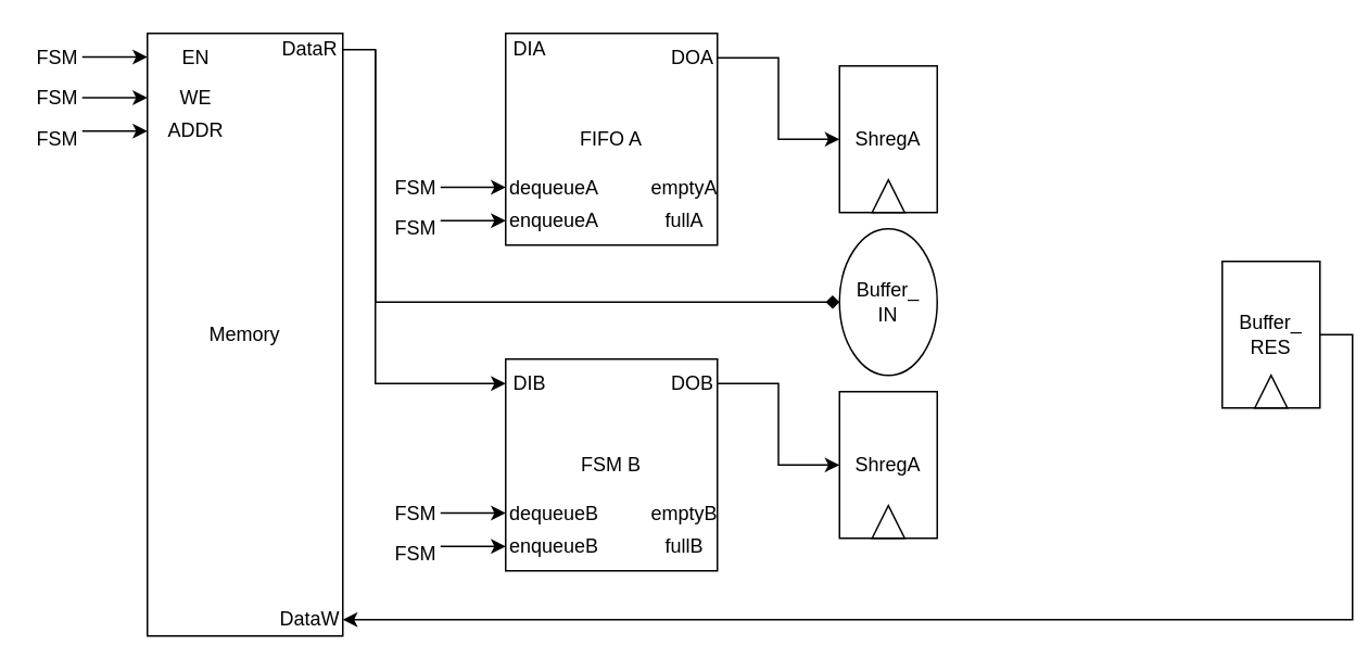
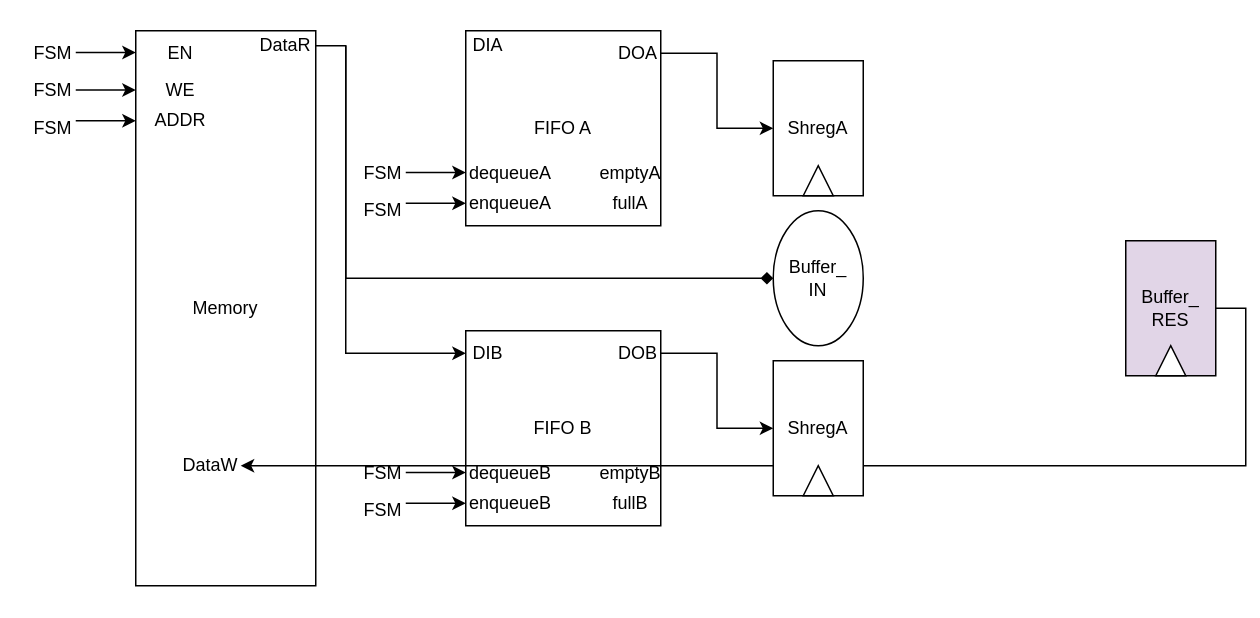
  <mxCell id="0" />
  <mxCell id="1" parent="0" />
  <mxCell id="2" value="FIFO A" style="whiteSpace=wrap;html=1;aspect=fixed;" vertex="1" parent="1"><mxGeometry x="310" y="20" width="130" height="130" as="geometry" /></mxCell>
  <mxCell id="3" value="DIA" style="text;html=1;align=center;verticalAlign=middle;whiteSpace=wrap;rounded=0;" vertex="1" parent="1"><mxGeometry x="310" y="20" width="30" height="20" as="geometry" /></mxCell>
  <mxCell id="4" style="edgeStyle=orthogonalEdgeStyle;rounded=0;orthogonalLoop=1;jettySize=auto;html=1;exitX=1;exitY=0.5;exitDx=0;exitDy=0;" edge="1" parent="1" source="5" target="47"><mxGeometry relative="1" as="geometry" /></mxCell>
  <mxCell id="5" value="DOA" style="text;html=1;align=center;verticalAlign=middle;whiteSpace=wrap;rounded=0;" vertex="1" parent="1"><mxGeometry x="410" y="25" width="30" height="20" as="geometry" /></mxCell>
  <mxCell id="6" value="fullA" style="text;html=1;align=center;verticalAlign=middle;whiteSpace=wrap;rounded=0;" vertex="1" parent="1"><mxGeometry x="390" y="120" width="60" height="30" as="geometry" /></mxCell>
  <mxCell id="7" value="enqueueA" style="text;html=1;align=center;verticalAlign=middle;whiteSpace=wrap;rounded=0;" vertex="1" parent="1"><mxGeometry x="310" y="120" width="60" height="30" as="geometry" /></mxCell>
  <mxCell id="8" value="dequeueA" style="text;html=1;align=center;verticalAlign=middle;whiteSpace=wrap;rounded=0;" vertex="1" parent="1"><mxGeometry x="310" y="100" width="60" height="30" as="geometry" /></mxCell>
  <mxCell id="9" value="emptyA" style="text;html=1;align=center;verticalAlign=middle;whiteSpace=wrap;rounded=0;" vertex="1" parent="1"><mxGeometry x="390" y="100" width="60" height="30" as="geometry" /></mxCell>
  <mxCell id="10" value="" style="endArrow=classic;html=1;rounded=0;" edge="1" parent="1" target="7"><mxGeometry width="50" height="50" relative="1" as="geometry"><mxPoint x="270" y="135" as="sourcePoint" /><mxPoint x="440" y="140" as="targetPoint" /></mxGeometry></mxCell>
  <mxCell id="11" value="" style="endArrow=classic;html=1;rounded=0;" edge="1" parent="1"><mxGeometry width="50" height="50" relative="1" as="geometry"><mxPoint x="270" y="114.5" as="sourcePoint" /><mxPoint x="310" y="114.5" as="targetPoint" /></mxGeometry></mxCell>
  <mxCell id="12" value="Memory" style="rounded=0;whiteSpace=wrap;html=1;" vertex="1" parent="1"><mxGeometry y="20" width="120" height="370" as="geometry" x="90" /></mxCell>
  <mxCell id="13" style="edgeStyle=orthogonalEdgeStyle;rounded=0;orthogonalLoop=1;jettySize=auto;html=1;exitX=1;exitY=0.5;exitDx=0;exitDy=0;entryX=0;entryY=0.5;entryDx=0;entryDy=0;endArrow=diamond;" edge="1" parent="1" source="14" target="45"><mxGeometry relative="1" as="geometry"><mxPoint x="470" y="210" as="targetPoint" /><Array as="points"><mxPoint x="230" y="30" /><mxPoint x="230" y="185" /></Array></mxGeometry></mxCell>
  <mxCell id="14" value="DataR" style="text;html=1;align=center;verticalAlign=middle;whiteSpace=wrap;rounded=0;" vertex="1" parent="1"><mxGeometry x="170" y="20" width="40" height="20" as="geometry" /></mxCell>
  <mxCell id="15" value="FSM" style="text;html=1;align=center;verticalAlign=middle;whiteSpace=wrap;rounded=0;" vertex="1" parent="1"><mxGeometry x="240" y="105" width="30" height="20" as="geometry" /></mxCell>
  <mxCell id="16" value="FSM" style="text;html=1;align=center;verticalAlign=middle;whiteSpace=wrap;rounded=0;" vertex="1" parent="1"><mxGeometry x="240" y="130" width="30" height="20" as="geometry" /></mxCell>
- <mxCell id="17" value="FSM B" style="whiteSpace=wrap;html=1;aspect=fixed;" vertex="1" parent="1"><mxGeometry x="310" y="220" width="130" height="130" as="geometry" /></mxCell>
+ <mxCell id="17" value="FIFO B" style="whiteSpace=wrap;html=1;aspect=fixed;" vertex="1" parent="1"><mxGeometry x="310" y="220" width="130" height="130" as="geometry" /></mxCell>
  <mxCell id="18" value="DIB" style="text;html=1;align=center;verticalAlign=middle;whiteSpace=wrap;rounded=0;" vertex="1" parent="1"><mxGeometry x="310" y="225" width="30" height="20" as="geometry" /></mxCell>
  <mxCell id="19" style="edgeStyle=orthogonalEdgeStyle;rounded=0;orthogonalLoop=1;jettySize=auto;html=1;exitX=1;exitY=0.5;exitDx=0;exitDy=0;entryX=0;entryY=0.5;entryDx=0;entryDy=0;" edge="1" parent="1" source="20" target="50"><mxGeometry relative="1" as="geometry" /></mxCell>
  <mxCell id="20" value="DOB" style="text;html=1;align=center;verticalAlign=middle;whiteSpace=wrap;rounded=0;" vertex="1" parent="1"><mxGeometry x="410" y="225" width="30" height="20" as="geometry" /></mxCell>
  <mxCell id="21" value="fullB" style="text;html=1;align=center;verticalAlign=middle;whiteSpace=wrap;rounded=0;" vertex="1" parent="1"><mxGeometry x="390" y="320" width="60" height="30" as="geometry" /></mxCell>
  <mxCell id="22" value="enqueueB" style="text;html=1;align=center;verticalAlign=middle;whiteSpace=wrap;rounded=0;" vertex="1" parent="1"><mxGeometry x="310" y="320" width="60" height="30" as="geometry" /></mxCell>
  <mxCell id="23" value="dequeueB" style="text;html=1;align=center;verticalAlign=middle;whiteSpace=wrap;rounded=0;" vertex="1" parent="1"><mxGeometry x="310" y="300" width="60" height="30" as="geometry" /></mxCell>
  <mxCell id="24" value="emptyB" style="text;html=1;align=center;verticalAlign=middle;whiteSpace=wrap;rounded=0;" vertex="1" parent="1"><mxGeometry x="390" y="300" width="60" height="30" as="geometry" /></mxCell>
  <mxCell id="25" value="" style="endArrow=classic;html=1;rounded=0;" edge="1" parent="1" target="22"><mxGeometry width="50" height="50" relative="1" as="geometry"><mxPoint x="270" y="335" as="sourcePoint" /><mxPoint x="440" y="340" as="targetPoint" /></mxGeometry></mxCell>
  <mxCell id="26" value="" style="endArrow=classic;html=1;rounded=0;" edge="1" parent="1"><mxGeometry width="50" height="50" relative="1" as="geometry"><mxPoint x="270" y="314.5" as="sourcePoint" /><mxPoint x="310" y="314.5" as="targetPoint" /></mxGeometry></mxCell>
  <mxCell id="27" value="FSM" style="text;html=1;align=center;verticalAlign=middle;whiteSpace=wrap;rounded=0;" vertex="1" parent="1"><mxGeometry x="240" y="305" width="30" height="20" as="geometry" /></mxCell>
  <mxCell id="28" value="FSM" style="text;html=1;align=center;verticalAlign=middle;whiteSpace=wrap;rounded=0;" vertex="1" parent="1"><mxGeometry x="240" y="330" width="30" height="20" as="geometry" /></mxCell>
  <mxCell id="29" value="" style="endArrow=classic;html=1;rounded=0;entryX=0;entryY=0.5;entryDx=0;entryDy=0;" edge="1" parent="1" target="18"><mxGeometry width="50" height="50" relative="1" as="geometry"><mxPoint x="230" y="30" as="sourcePoint" /><mxPoint x="370" y="30" as="targetPoint" /><Array as="points"><mxPoint x="230" y="130" /><mxPoint x="230" y="235" /></Array></mxGeometry></mxCell>
  <mxCell id="30" value="" style="endArrow=classic;html=1;rounded=0;" edge="1" parent="1"><mxGeometry width="50" height="50" relative="1" as="geometry"><mxPoint x="50" y="80" as="sourcePoint" /><mxPoint y="80" as="targetPoint" x="90" /></mxGeometry></mxCell>
  <mxCell id="31" value="" style="endArrow=classic;html=1;rounded=0;" edge="1" parent="1"><mxGeometry width="50" height="50" relative="1" as="geometry"><mxPoint x="50" y="59.5" as="sourcePoint" /><mxPoint y="59.5" as="targetPoint" x="90" /></mxGeometry></mxCell>
  <mxCell id="32" value="FSM" style="text;html=1;align=center;verticalAlign=middle;whiteSpace=wrap;rounded=0;" vertex="1" parent="1"><mxGeometry x="20" y="50" width="30" height="20" as="geometry" /></mxCell>
  <mxCell id="33" value="FSM" style="text;html=1;align=center;verticalAlign=middle;whiteSpace=wrap;rounded=0;" vertex="1" parent="1"><mxGeometry x="20" y="75" width="30" height="20" as="geometry" /></mxCell>
  <mxCell id="34" value="ADDR" style="text;html=1;align=center;verticalAlign=middle;whiteSpace=wrap;rounded=0;" vertex="1" parent="1"><mxGeometry y="65" width="60" height="30" as="geometry" x="90" /></mxCell>
  <mxCell id="35" value="WE" style="text;html=1;align=center;verticalAlign=middle;whiteSpace=wrap;rounded=0;" vertex="1" parent="1"><mxGeometry y="45" width="60" height="30" as="geometry" x="90" /></mxCell>
  <mxCell id="36" value="" style="endArrow=classic;html=1;rounded=0;" edge="1" parent="1"><mxGeometry width="50" height="50" relative="1" as="geometry"><mxPoint x="50" y="34.5" as="sourcePoint" /><mxPoint y="34.5" as="targetPoint" x="90" /></mxGeometry></mxCell>
  <mxCell id="37" value="FSM" style="text;html=1;align=center;verticalAlign=middle;whiteSpace=wrap;rounded=0;" vertex="1" parent="1"><mxGeometry x="20" y="25" width="30" height="20" as="geometry" /></mxCell>
  <mxCell id="38" value="EN" style="text;html=1;align=center;verticalAlign=middle;whiteSpace=wrap;rounded=0;" vertex="1" parent="1"><mxGeometry y="20" width="60" height="30" as="geometry" x="90" /></mxCell>
  <mxCell id="39" value="Buf&#10;" style="group" vertex="1" connectable="0" parent="1"><mxGeometry x="750" y="160" width="60" height="90" as="geometry" /></mxCell>
- <mxCell id="40" value="&lt;div&gt;Buffer_&lt;br&gt;RES&lt;/div&gt;" style="rounded=0;whiteSpace=wrap;html=1;" vertex="1" parent="39"><mxGeometry width="60" height="90" as="geometry" /></mxCell>
+ <mxCell id="40" value="&lt;div&gt;Buffer_&lt;br&gt;RES&lt;/div&gt;" style="rounded=0;whiteSpace=wrap;html=1;fillColor=#e1d5e7;" vertex="1" parent="39"><mxGeometry width="60" height="90" as="geometry" /></mxCell>
  <mxCell id="41" value="" style="triangle;whiteSpace=wrap;html=1;rotation=-90;" vertex="1" parent="39"><mxGeometry x="20" y="70" width="20" height="20" as="geometry" /></mxCell>
- <mxCell id="42" value="DataW" style="text;html=1;align=center;verticalAlign=middle;whiteSpace=wrap;rounded=0;" vertex="1" parent="1"><mxGeometry x="170" y="370" width="40" height="20" as="geometry" /></mxCell>
+ <mxCell id="42" value="DataW" style="text;html=1;align=center;verticalAlign=middle;whiteSpace=wrap;rounded=0;" vertex="1" parent="1"><mxGeometry x="120" y="300" width="40" height="20" as="geometry" /></mxCell>
  <mxCell id="43" style="edgeStyle=orthogonalEdgeStyle;rounded=0;orthogonalLoop=1;jettySize=auto;html=1;exitX=1;exitY=0.5;exitDx=0;exitDy=0;entryX=1;entryY=0.5;entryDx=0;entryDy=0;" edge="1" parent="1" source="40" target="42"><mxGeometry relative="1" as="geometry" /></mxCell>
  <mxCell id="44" value="Buf&#10;" style="group" vertex="1" connectable="0" parent="1"><mxGeometry x="515" y="140" width="60" height="90" as="geometry" /></mxCell>
  <mxCell id="45" value="&lt;div&gt;Buffer_&lt;br&gt;IN&lt;/div&gt;" style="ellipse;whiteSpace=wrap;html=1;" vertex="1" parent="44"><mxGeometry width="60" height="90" as="geometry" /></mxCell>
  <mxCell id="46" value="Buf&#10;" style="group" vertex="1" connectable="0" parent="1"><mxGeometry x="515" y="40" width="60" height="90" as="geometry" /></mxCell>
  <mxCell id="47" value="ShregA" style="rounded=0;whiteSpace=wrap;html=1;" vertex="1" parent="46"><mxGeometry width="60" height="90" as="geometry" /></mxCell>
  <mxCell id="48" value="" style="triangle;whiteSpace=wrap;html=1;rotation=-90;" vertex="1" parent="46"><mxGeometry x="20" y="70" width="20" height="20" as="geometry" /></mxCell>
  <mxCell id="49" value="Buf&#10;" style="group" vertex="1" connectable="0" parent="1"><mxGeometry x="515" y="240" width="60" height="90" as="geometry" /></mxCell>
  <mxCell id="50" value="ShregA" style="rounded=0;whiteSpace=wrap;html=1;" vertex="1" parent="49"><mxGeometry width="60" height="90" as="geometry" /></mxCell>
  <mxCell id="51" value="" style="triangle;whiteSpace=wrap;html=1;rotation=-90;" vertex="1" parent="49"><mxGeometry x="20" y="70" width="20" height="20" as="geometry" /></mxCell>
